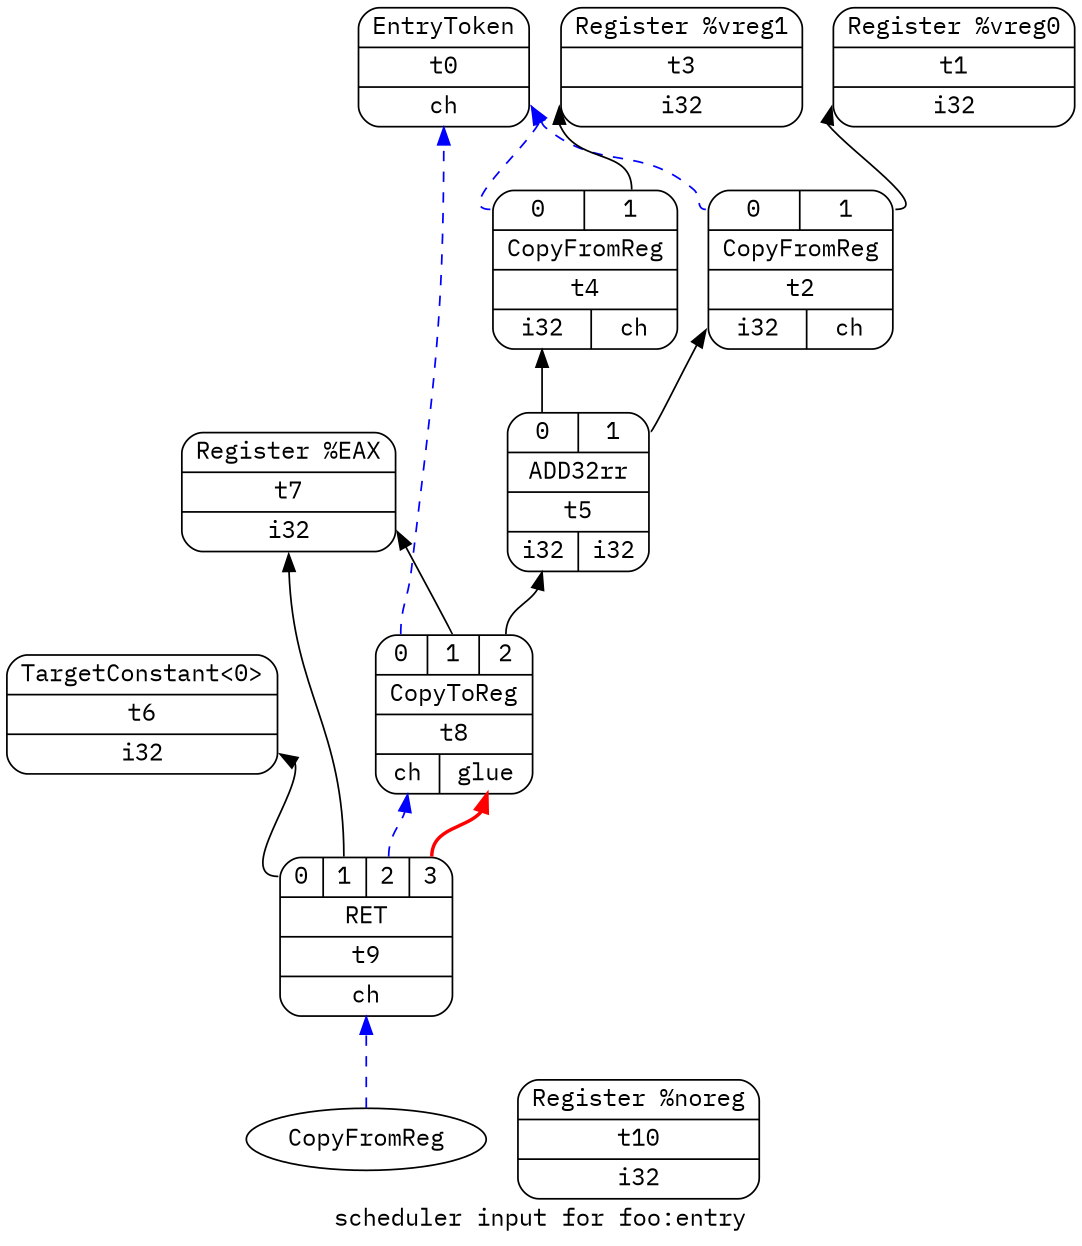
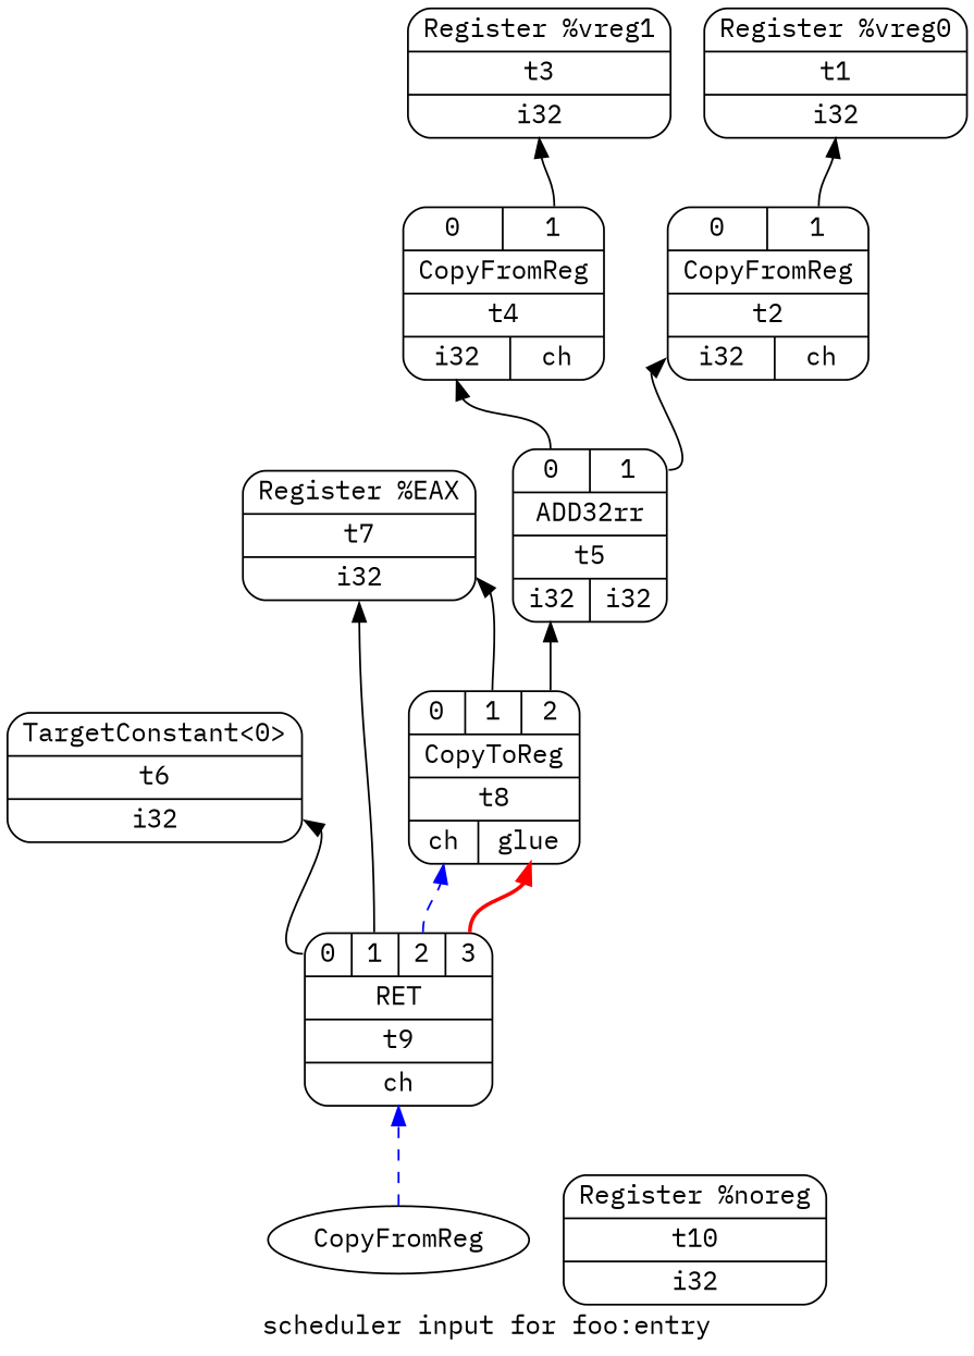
  digraph {
    fontname="IBM Plex Mono"
    label="scheduler input for foo:entry"
    rankdir=BT
    node [fontname="IBM Plex Mono" shape=Mrecord]
    edge [fontname="IBM Plex Mono" headport=d0 tailport=s0]
-   n1 [label="{EntryToken|t0|{<d0>ch}}"]
    n2 [label="{Register %vreg0|t1|{<d0>i32}}"]
    n3 [label="{Register %vreg1|t3|{<d0>i32}}"]
    n4 [label="{TargetConstant\<0\>|t6|{<d0>i32}}"]
    n5 [label="{Register %EAX|t7|{<d0>i32}}"]
    n6 [label="{{<s0>0|<s1>1}|CopyFromReg|t2|{<d0>i32|<d1>ch}}"]
    n7 [label="{{<s0>0|<s1>1}|CopyFromReg|t4|{<d0>i32|<d1>ch}}"]
    n8 [label="{{<s0>0|<s1>1}|ADD32rr|t5|{<d0>i32|<d1>i32}}"]
    n9 [label="{{<s0>0|<s1>1|<s2>2}|CopyToReg|t8|{<d0>ch|<d1>glue}}"]
    n10 [label="{{<s0>0|<s1>1|<s2>2|<s3>3}|RET|t9|{<d0>ch}}"]
    n11 [label="{Register %noreg|t10|{<d0>i32}}"]
    n12 [label=CopyFromReg plaintext=circle shape=""]
-   n6 -> n1 [color=blue style=dashed]
    n6 -> n2 [tailport=s1]
-   n7 -> n1 [color=blue style=dashed]
    n7 -> n3 [tailport=s1]
    n8 -> n6 [tailport=s1]
    n8 -> n7
-   n9 -> n1 [color=blue style=dashed]
    n9 -> n5 [tailport=s1]
    n9 -> n8 [tailport=s2]
    n10 -> n4
    n10 -> n5 [tailport=s1]
    n10 -> n9 [color=blue style=dashed tailport=s2]
    n10 -> n9 [color=red headport=d1 style=bold tailport=s3]
    n12 -> n10 [color=blue style=dashed]
  }
